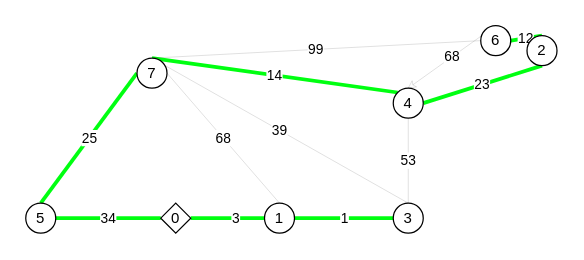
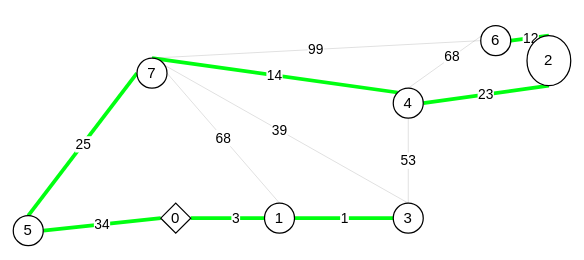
  <mxCell id="0" />
  <mxCell id="1" parent="0" />
  <mxCell id="2" style="rounded=0;orthogonalLoop=1;jettySize=auto;html=1;exitX=1;exitY=0.5;exitDx=0;exitDy=0;entryX=0;entryY=0.5;entryDx=0;entryDy=0;endArrow=none;endFill=0;strokeWidth=3;strokeColor=#00FF11;" edge="1" parent="1" source="5" target="8"><mxGeometry relative="1" as="geometry" /></mxCell>
  <mxCell id="3" value="3" style="edgeLabel;html=1;align=center;verticalAlign=middle;resizable=0;points=[];" vertex="1" connectable="0" parent="2"><mxGeometry x="0.176" y="1" relative="1" as="geometry"><mxPoint as="offset" /></mxGeometry></mxCell>
  <mxCell id="4" value="34" style="rounded=0;orthogonalLoop=1;jettySize=auto;html=1;exitX=0;exitY=0.5;exitDx=0;exitDy=0;entryX=1;entryY=0.5;entryDx=0;entryDy=0;endArrow=none;endFill=0;strokeColor=#00FF11;strokeWidth=3;" edge="1" parent="1" source="5" target="18"><mxGeometry relative="1" as="geometry" /></mxCell>
  <mxCell id="5" value="0" style="rhombus;whiteSpace=wrap;html=1;aspect=fixed;" vertex="1" parent="1"><mxGeometry x="128" y="162" width="24" height="24" as="geometry" /></mxCell>
  <mxCell id="6" value="1" style="rounded=0;orthogonalLoop=1;jettySize=auto;html=1;exitX=1;exitY=0.5;exitDx=0;exitDy=0;entryX=0;entryY=0.5;entryDx=0;entryDy=0;endArrow=none;endFill=0;fontColor=#000000;fillColor=#00FF11;strokeColor=#00FF11;strokeWidth=3;" edge="1" parent="1" source="8" target="14"><mxGeometry relative="1" as="geometry" /></mxCell>
  <mxCell id="7" value="68" style="rounded=0;orthogonalLoop=1;jettySize=auto;html=1;exitX=0.5;exitY=0;exitDx=0;exitDy=0;entryX=1;entryY=0.5;entryDx=0;entryDy=0;endArrow=none;endFill=0;strokeColor=default;strokeWidth=0;" edge="1" parent="1" source="8" target="22"><mxGeometry relative="1" as="geometry" /></mxCell>
  <mxCell id="8" value="1" style="ellipse;whiteSpace=wrap;html=1;aspect=fixed;" vertex="1" parent="1"><mxGeometry x="211" y="162" width="24" height="24" as="geometry" /></mxCell>
  <mxCell id="9" value="23" style="edgeStyle=none;rounded=0;orthogonalLoop=1;jettySize=auto;html=1;exitX=0.5;exitY=1;exitDx=0;exitDy=0;entryX=1;entryY=0.5;entryDx=0;entryDy=0;endArrow=none;endFill=0;strokeColor=#00FF11;strokeWidth=3;" edge="1" parent="1" source="11" target="16"><mxGeometry relative="1" as="geometry" /></mxCell>
  <mxCell id="10" value="12" style="edgeStyle=none;rounded=0;orthogonalLoop=1;jettySize=auto;html=1;exitX=0.5;exitY=0;exitDx=0;exitDy=0;entryX=1;entryY=0.5;entryDx=0;entryDy=0;endArrow=none;endFill=0;strokeColor=#00FF11;strokeWidth=3;" edge="1" parent="1" source="11" target="21"><mxGeometry relative="1" as="geometry" /></mxCell>
- <mxCell id="11" value="2" style="ellipse;whiteSpace=wrap;html=1;aspect=fixed;" vertex="1" parent="1"><mxGeometry x="421" y="28" width="24" height="24" as="geometry" /></mxCell>
+ <mxCell id="11" value="2" style="ellipse;whiteSpace=wrap;html=1;aspect=fixed;" vertex="1" parent="1"><mxGeometry x="421" y="28" width="35" height="40" as="geometry" /></mxCell>
  <mxCell id="12" value="53" style="edgeStyle=none;rounded=0;orthogonalLoop=1;jettySize=auto;html=1;exitX=0.5;exitY=0;exitDx=0;exitDy=0;entryX=0.5;entryY=1;entryDx=0;entryDy=0;endArrow=none;endFill=0;strokeWidth=0;" edge="1" parent="1" source="14" target="16"><mxGeometry relative="1" as="geometry" /></mxCell>
  <mxCell id="13" value="39" style="edgeStyle=none;rounded=0;orthogonalLoop=1;jettySize=auto;html=1;exitX=0.5;exitY=0;exitDx=0;exitDy=0;entryX=0.5;entryY=0;entryDx=0;entryDy=0;endArrow=none;endFill=0;strokeWidth=0;" edge="1" parent="1" source="14" target="22"><mxGeometry relative="1" as="geometry" /></mxCell>
  <mxCell id="14" value="3" style="ellipse;whiteSpace=wrap;html=1;aspect=fixed;" vertex="1" parent="1"><mxGeometry x="314" y="162" width="24" height="24" as="geometry" /></mxCell>
  <mxCell id="15" value="14" style="edgeStyle=none;rounded=0;orthogonalLoop=1;jettySize=auto;html=1;exitX=0;exitY=0;exitDx=0;exitDy=0;entryX=0.5;entryY=0;entryDx=0;entryDy=0;endArrow=none;endFill=0;strokeColor=#00FF11;strokeWidth=3;" edge="1" parent="1" source="16" target="22"><mxGeometry relative="1" as="geometry" /></mxCell>
  <mxCell id="16" value="4" style="ellipse;whiteSpace=wrap;html=1;aspect=fixed;" vertex="1" parent="1"><mxGeometry x="314" y="70" width="24" height="24" as="geometry" /></mxCell>
  <mxCell id="17" value="25" style="edgeStyle=none;rounded=0;orthogonalLoop=1;jettySize=auto;html=1;exitX=0.5;exitY=0;exitDx=0;exitDy=0;entryX=0;entryY=0.5;entryDx=0;entryDy=0;endArrow=none;endFill=0;strokeColor=#00FF11;strokeWidth=3;" edge="1" parent="1" source="18" target="22"><mxGeometry relative="1" as="geometry" /></mxCell>
- <mxCell id="18" value="5" style="ellipse;whiteSpace=wrap;html=1;aspect=fixed;" vertex="1" parent="1"><mxGeometry x="20" y="162" width="24" height="24" as="geometry" /></mxCell>
- <mxCell id="19" value="68" style="edgeStyle=none;rounded=0;orthogonalLoop=1;jettySize=auto;html=1;exitX=0.5;exitY=0;exitDx=0;exitDy=0;entryX=0.5;entryY=0;entryDx=0;entryDy=0;endArrow=classic;endFill=0;strokeWidth=0;" edge="1" parent="1" source="21" target="16"><mxGeometry relative="1" as="geometry" /></mxCell>
+ <mxCell id="18" value="5" style="ellipse;whiteSpace=wrap;html=1;aspect=fixed;" vertex="1" parent="1"><mxGeometry x="10" y="172" width="24" height="24" as="geometry" /></mxCell>
+ <mxCell id="19" value="68" style="edgeStyle=none;rounded=0;orthogonalLoop=1;jettySize=auto;html=1;exitX=0.5;exitY=0;exitDx=0;exitDy=0;entryX=0.5;entryY=0;entryDx=0;entryDy=0;endArrow=none;endFill=0;strokeWidth=0;" edge="1" parent="1" source="21" target="16"><mxGeometry relative="1" as="geometry" /></mxCell>
  <mxCell id="20" value="99" style="edgeStyle=none;rounded=0;orthogonalLoop=1;jettySize=auto;html=1;exitX=0;exitY=0.5;exitDx=0;exitDy=0;entryX=0.5;entryY=0;entryDx=0;entryDy=0;endArrow=none;endFill=0;strokeWidth=0;" edge="1" parent="1" source="21" target="22"><mxGeometry relative="1" as="geometry" /></mxCell>
  <mxCell id="21" value="6" style="ellipse;whiteSpace=wrap;html=1;aspect=fixed;" vertex="1" parent="1"><mxGeometry x="384" y="20" width="24" height="24" as="geometry" /></mxCell>
  <mxCell id="22" value="7" style="ellipse;whiteSpace=wrap;html=1;aspect=fixed;" vertex="1" parent="1"><mxGeometry x="109" y="46" width="24" height="24" as="geometry" /></mxCell>
